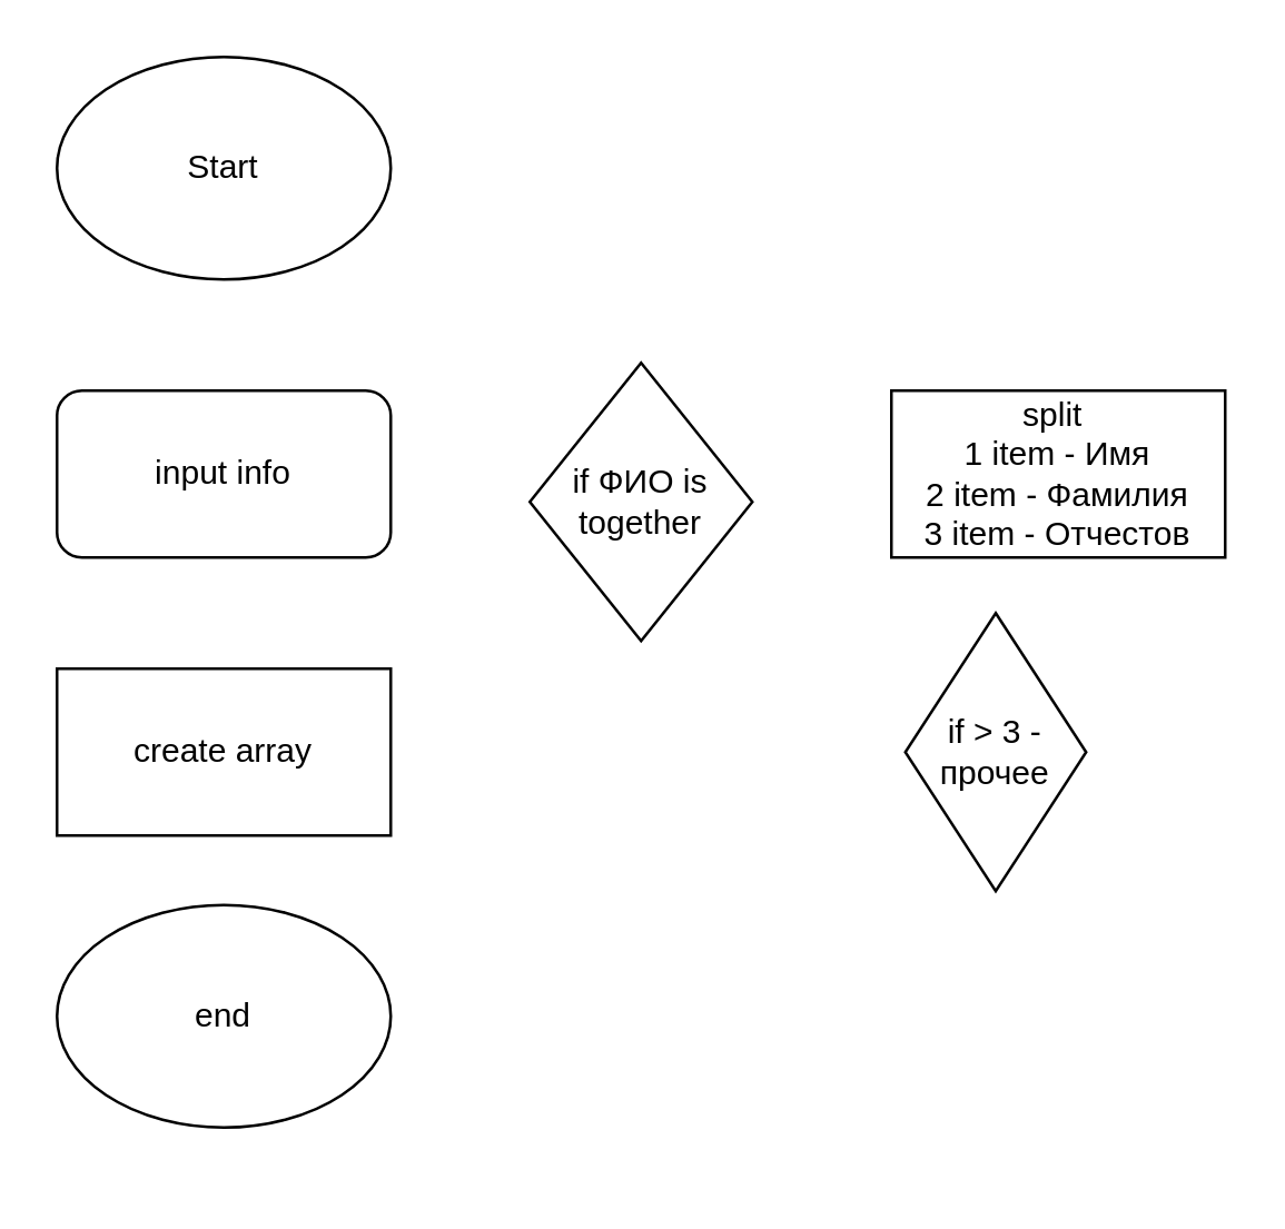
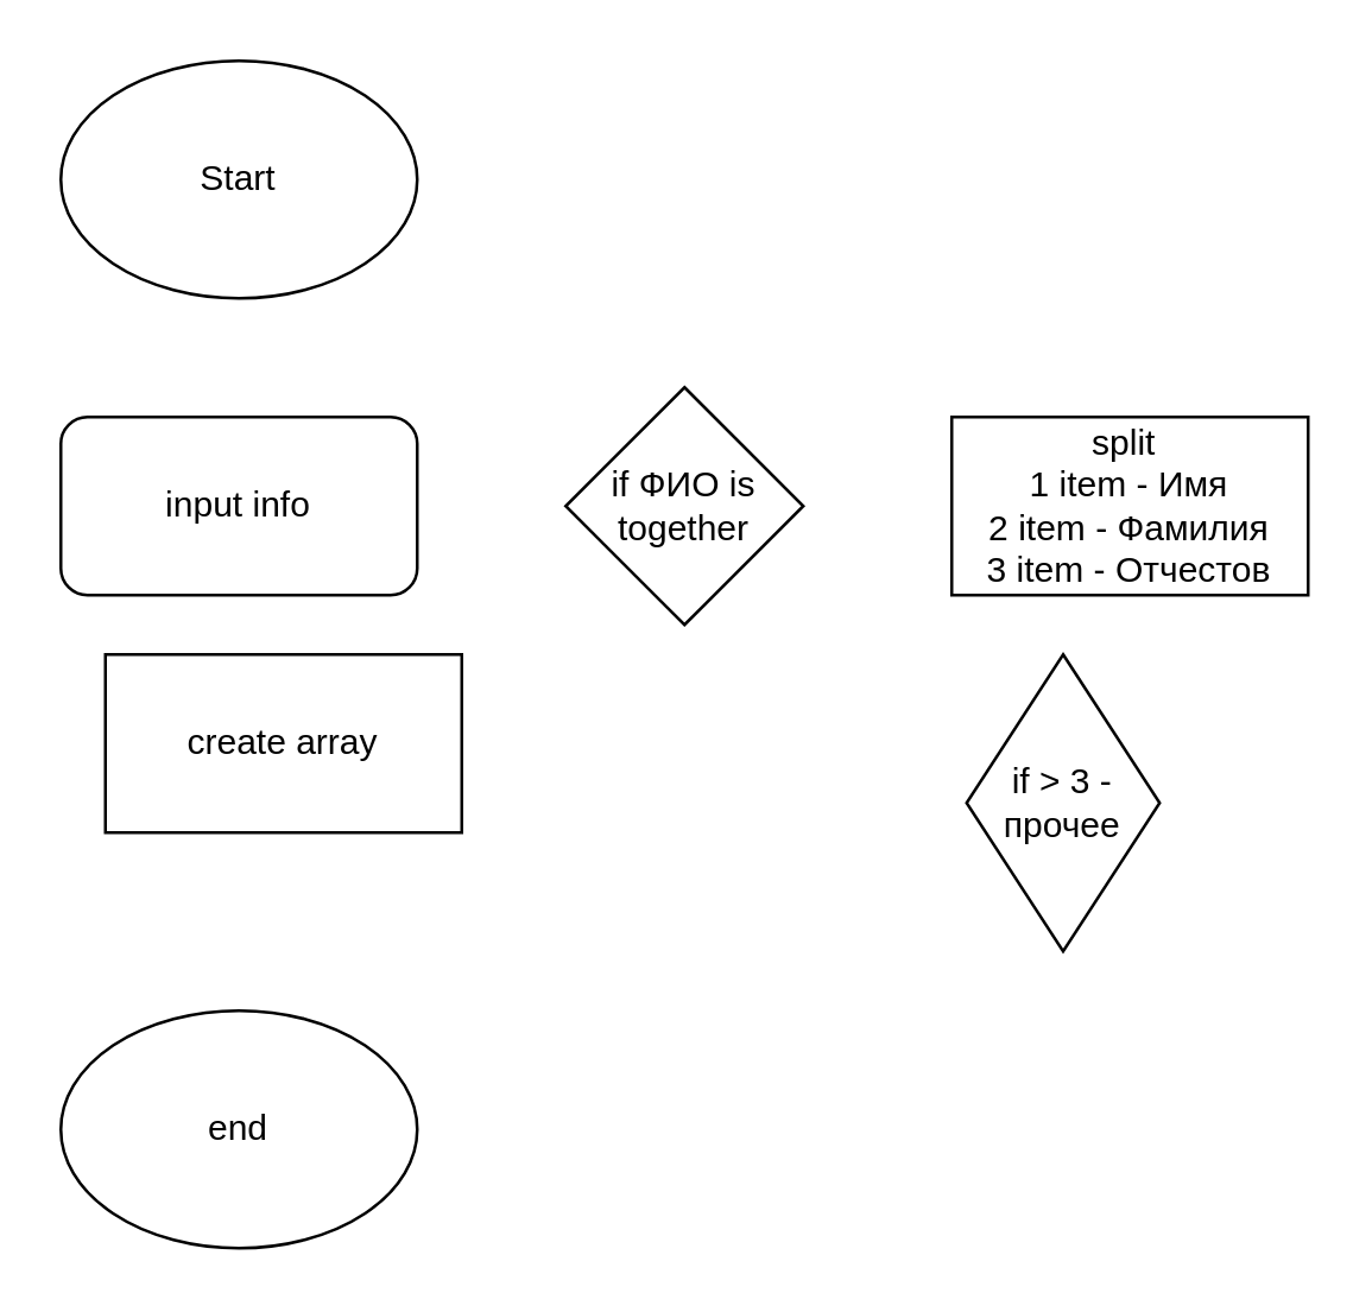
  <mxCell id="0" />
  <mxCell id="1" parent="0" />
  <mxCell id="2" value="Start" style="ellipse;whiteSpace=wrap;html=1;" vertex="1" parent="1"><mxGeometry x="20" y="20" width="120" height="80" as="geometry" /></mxCell>
  <mxCell id="3" value="input info" style="rounded=1;whiteSpace=wrap;html=1;" vertex="1" parent="1"><mxGeometry x="20" y="140" width="120" height="60" as="geometry" /></mxCell>
- <mxCell id="4" value="create array" style="rounded=0;whiteSpace=wrap;html=1;" vertex="1" parent="1"><mxGeometry x="20" y="240" width="120" height="60" as="geometry" /></mxCell>
- <mxCell id="5" value="end" style="ellipse;whiteSpace=wrap;html=1;" vertex="1" parent="1"><mxGeometry x="20" y="325" width="120" height="80" as="geometry" /></mxCell>
- <mxCell id="6" value="if ФИО is together" style="rhombus;whiteSpace=wrap;html=1;" vertex="1" parent="1"><mxGeometry x="190" y="130" width="80" height="100" as="geometry" /></mxCell>
+ <mxCell id="4" value="create array" style="rounded=0;whiteSpace=wrap;html=1;" vertex="1" parent="1"><mxGeometry x="35" y="220" width="120" height="60" as="geometry" /></mxCell>
+ <mxCell id="5" value="end" style="ellipse;whiteSpace=wrap;html=1;" vertex="1" parent="1"><mxGeometry x="20" y="340" width="120" height="80" as="geometry" /></mxCell>
+ <mxCell id="6" value="if ФИО is together" style="rhombus;whiteSpace=wrap;html=1;" vertex="1" parent="1"><mxGeometry x="190" y="130" width="80" height="80" as="geometry" /></mxCell>
  <mxCell id="7" value="split&amp;nbsp;&lt;br&gt;1 item - Имя&lt;br&gt;2 item - Фамилия&lt;br&gt;3 item - Отчестов&lt;br&gt;" style="rounded=0;whiteSpace=wrap;html=1;" vertex="1" parent="1"><mxGeometry x="320" y="140" width="120" height="60" as="geometry" /></mxCell>
  <mxCell id="8" value="if &amp;gt; 3 - прочее" style="rhombus;whiteSpace=wrap;html=1;" vertex="1" parent="1"><mxGeometry x="325" y="220" width="65" height="100" as="geometry" /></mxCell>
